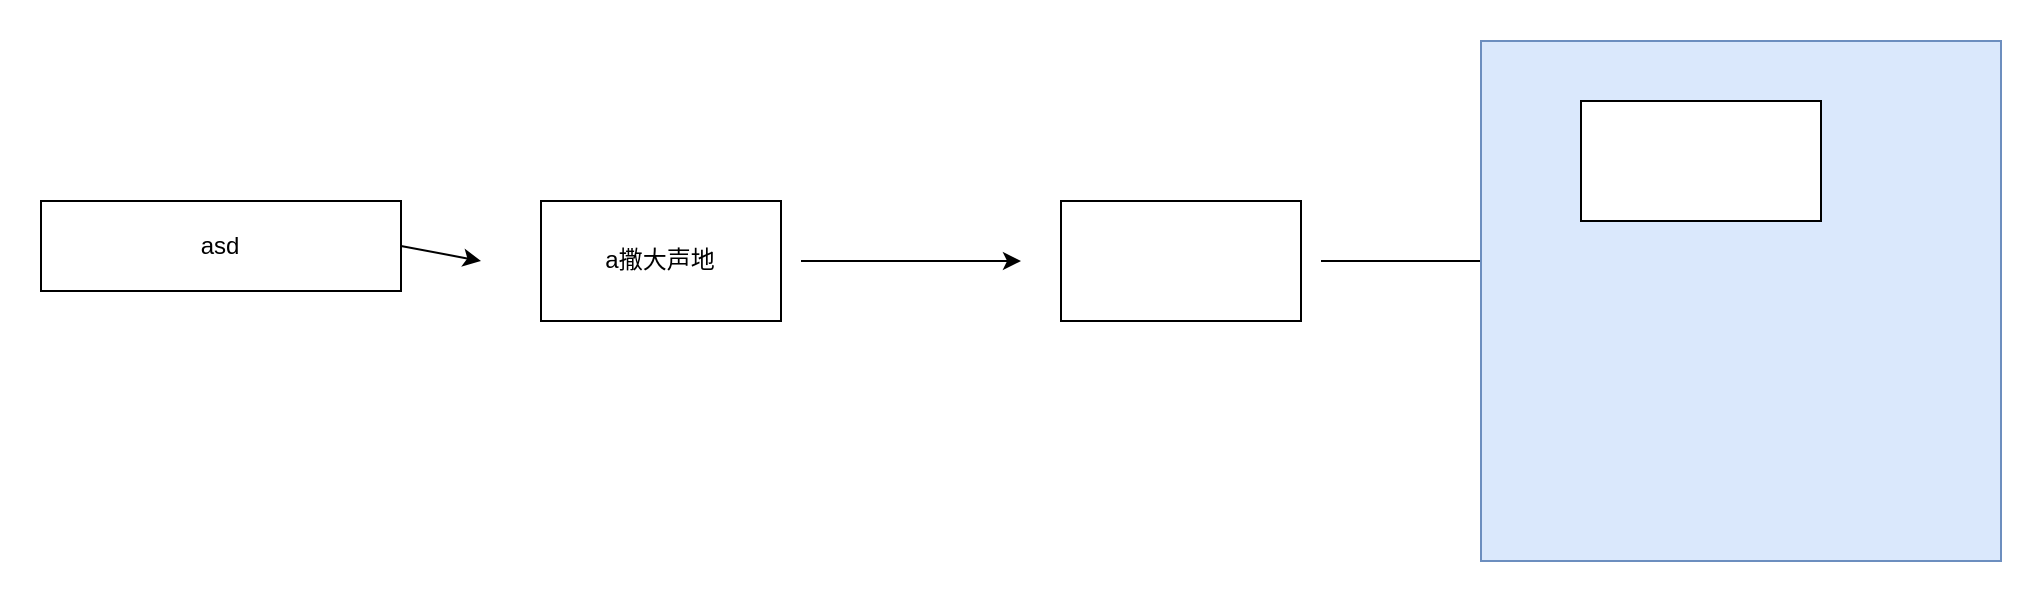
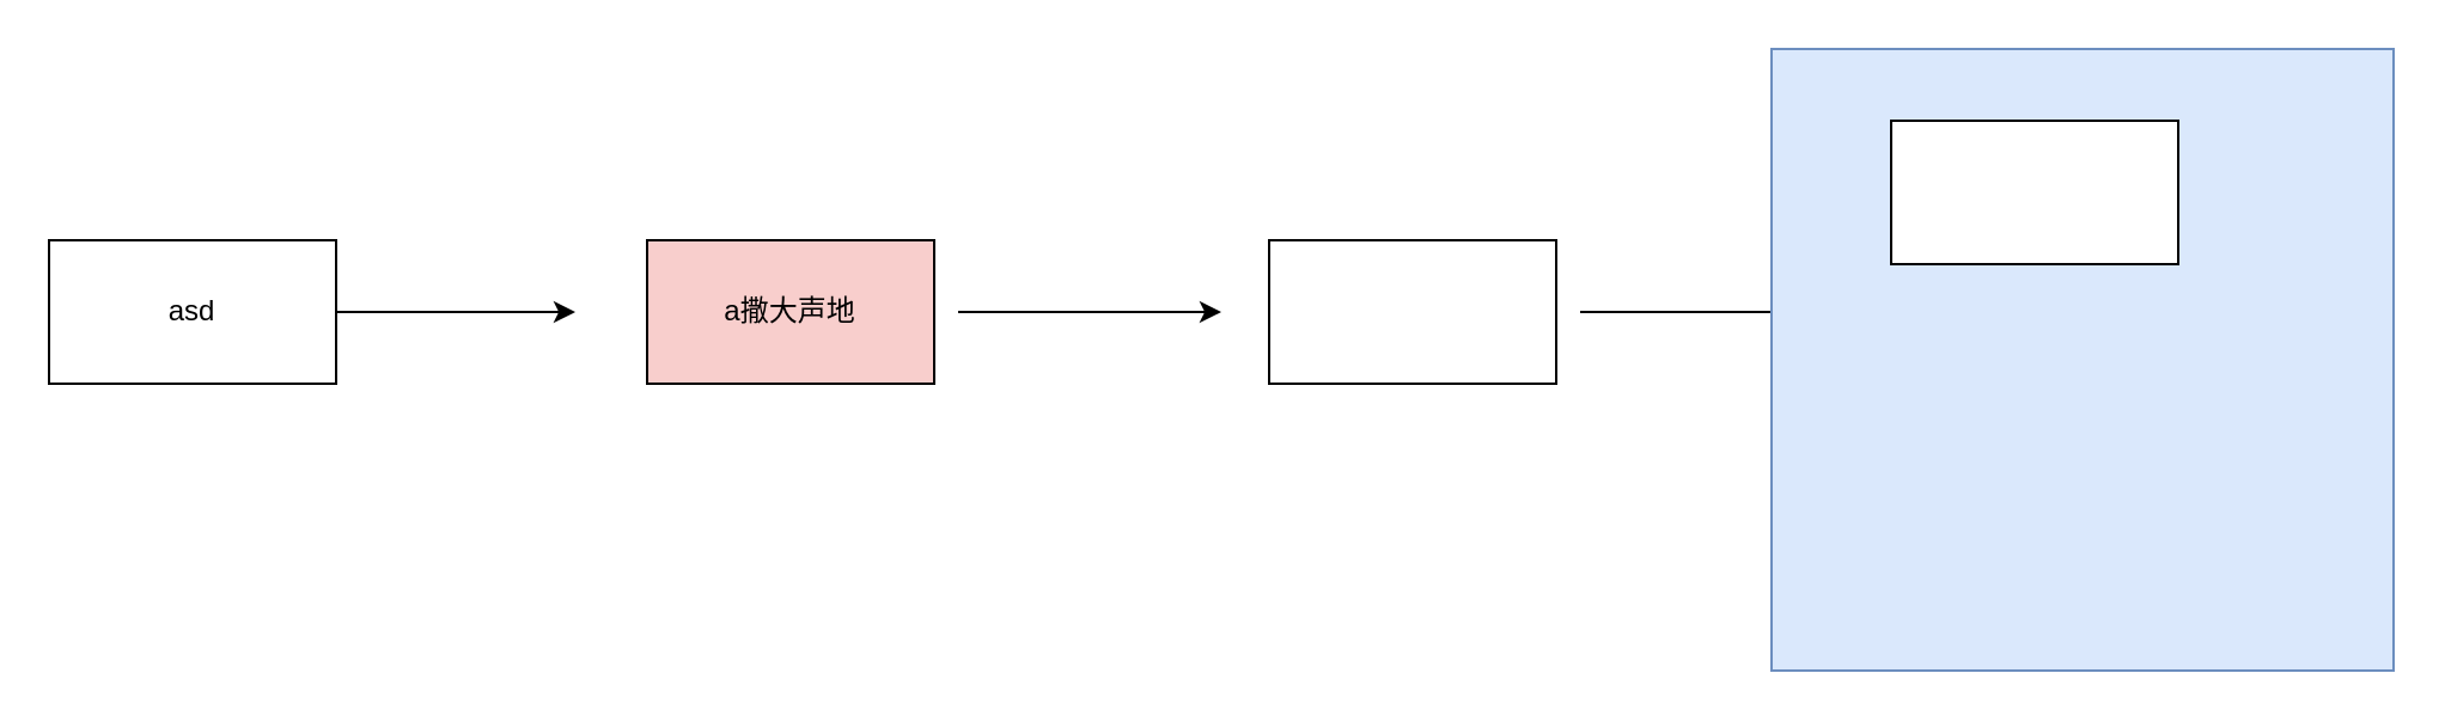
  <mxCell id="0" />
  <mxCell id="1" parent="0" />
- <mxCell id="2" value="asd" style="rounded=0;whiteSpace=wrap;html=1;" vertex="1" parent="1"><mxGeometry x="20" y="100" width="180" height="45" as="geometry" /></mxCell>
+ <mxCell id="2" value="asd" style="rounded=0;whiteSpace=wrap;html=1;" vertex="1" parent="1"><mxGeometry x="20" y="100" width="120" height="60" as="geometry" /></mxCell>
  <mxCell id="3" value="" style="endArrow=classic;html=1;exitX=1;exitY=0.5;exitDx=0;exitDy=0;" edge="1" parent="1" source="2"><mxGeometry width="50" height="50" relative="1" as="geometry"><mxPoint x="180" y="160" as="sourcePoint" /><mxPoint x="240" y="130" as="targetPoint" /></mxGeometry></mxCell>
- <mxCell id="4" value="a撒大声地" style="rounded=0;whiteSpace=wrap;html=1;" vertex="1" parent="1"><mxGeometry x="270" y="100" width="120" height="60" as="geometry" /></mxCell>
+ <mxCell id="4" value="a撒大声地" style="rounded=0;whiteSpace=wrap;html=1;fillColor=#f8cecc;" vertex="1" parent="1"><mxGeometry x="270" y="100" width="120" height="60" as="geometry" /></mxCell>
  <mxCell id="5" value="" style="endArrow=classic;html=1;" edge="1" parent="1"><mxGeometry width="50" height="50" relative="1" as="geometry"><mxPoint x="400" y="130" as="sourcePoint" /><mxPoint x="510" y="130" as="targetPoint" /></mxGeometry></mxCell>
  <mxCell id="6" value="" style="rounded=0;whiteSpace=wrap;html=1;" vertex="1" parent="1"><mxGeometry x="530" y="100" width="120" height="60" as="geometry" /></mxCell>
  <mxCell id="7" value="" style="endArrow=classic;html=1;" edge="1" parent="1" target="8"><mxGeometry width="50" height="50" relative="1" as="geometry"><mxPoint x="660" y="130" as="sourcePoint" /><mxPoint x="710" y="110" as="targetPoint" /><Array as="points"><mxPoint x="760" y="130" /></Array></mxGeometry></mxCell>
  <mxCell id="8" value="" style="whiteSpace=wrap;html=1;aspect=fixed;fillColor=#dae8fc;strokeColor=#6c8ebf;" vertex="1" parent="1"><mxGeometry x="740" y="20" width="260" height="260" as="geometry" /></mxCell>
  <mxCell id="9" value="" style="rounded=0;whiteSpace=wrap;html=1;" vertex="1" parent="1"><mxGeometry x="790" y="50" width="120" height="60" as="geometry" /></mxCell>
